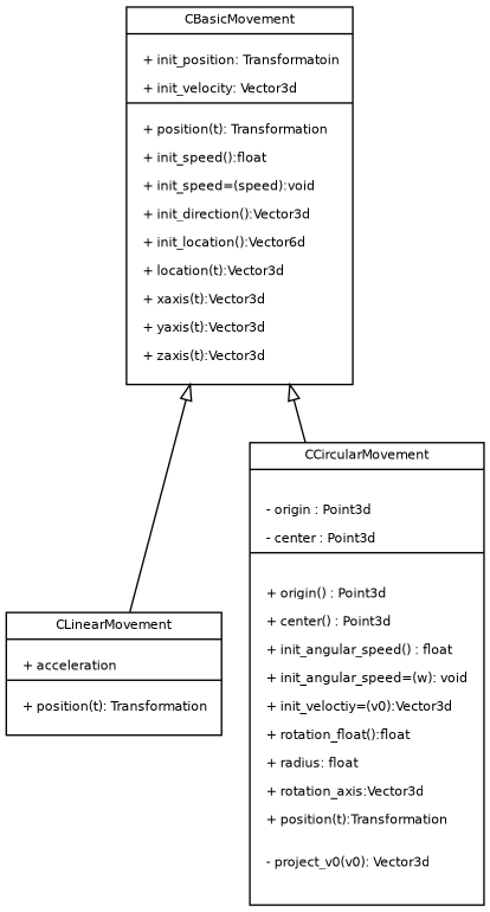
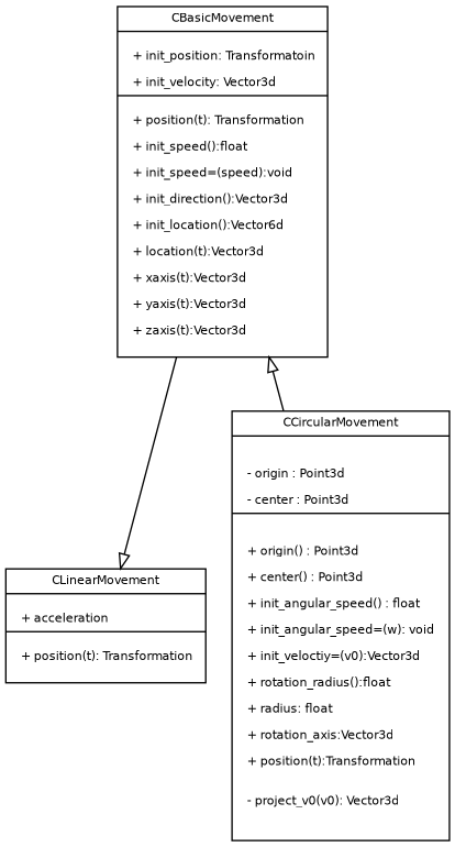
  digraph {
    fontname="Bitstream Vera Sans"
    fontsize=8
    labelloc=t
    rankdir=BT
    node [fontname="Bitstream Vera Sans" fontsize=8 shape=record]
    edge [arrowhead=empty fontname="Bitstream Vera Sans" fontsize=8]
    n1 [label="{CLinearMovement|\n  + acceleration\l |\n  + position(t): Transformation\l\n  }"]
-   n2 [label="{CCircularMovement | \n\n  - origin : Point3d \l\n  - center : Point3d \l|\n\n  + origin() : Point3d \l\n  + center() : Point3d \l\n  + init_angular_speed() : float \l\n  + init_angular_speed=(w): void \l\n  + init_veloctiy=(v0):Vector3d \l\n  + rotation_float():float\l\n  + radius: float\l\n  + rotation_axis:Vector3d\l\n  + position(t):Transformation\l\n\n  - project_v0(v0): Vector3d\l\n\n  }"]
+   n2 [label="{CCircularMovement | \n\n  - origin : Point3d \l\n  - center : Point3d \l|\n\n  + origin() : Point3d \l\n  + center() : Point3d \l\n  + init_angular_speed() : float \l\n  + init_angular_speed=(w): void \l\n  + init_veloctiy=(v0):Vector3d \l\n  + rotation_radius():float\l\n  + radius: float\l\n  + rotation_axis:Vector3d\l\n  + position(t):Transformation\l\n\n  - project_v0(v0): Vector3d\l\n\n  }"]
    n3 [label="{CBasicMovement|\n  + init_position: Transformatoin\l\n  + init_velocity: Vector3d\l|\n  + position(t): Transformation\l\n  + init_speed():float\l\n  + init_speed=(speed):void\l\n  + init_direction():Vector3d\l\n  + init_location():Vector6d\l\n  + location(t):Vector3d\l\n  + xaxis(t):Vector3d\l\n  + yaxis(t):Vector3d\l\n  + zaxis(t):Vector3d\l\n  }"]
    subgraph sub_1 {
      rank=same
      n1
      n2
    }
-   n1 -> n3
+   n3 -> n1
    n2 -> n3
  }
